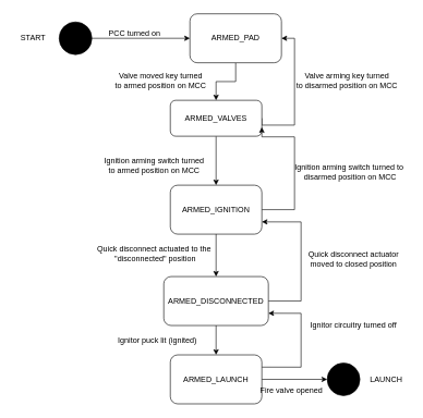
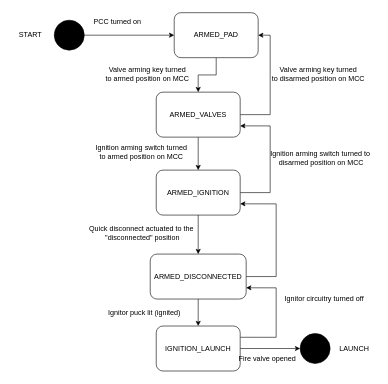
  <mxCell id="0" />
  <mxCell id="1" parent="0" />
  <mxCell id="2" style="edgeStyle=orthogonalEdgeStyle;rounded=0;orthogonalLoop=1;jettySize=auto;html=1;exitX=1;exitY=0.5;exitDx=0;exitDy=0;entryX=0;entryY=0.5;entryDx=0;entryDy=0;" edge="1" parent="1" source="3" target="5"><mxGeometry relative="1" as="geometry" /></mxCell>
  <mxCell id="3" value="" style="ellipse;whiteSpace=wrap;html=1;aspect=fixed;fillColor=#000000;" vertex="1" parent="1"><mxGeometry x="90" y="33" width="50" height="50" as="geometry" /></mxCell>
  <mxCell id="4" style="edgeStyle=orthogonalEdgeStyle;rounded=0;orthogonalLoop=1;jettySize=auto;html=1;exitX=0.5;exitY=1;exitDx=0;exitDy=0;entryX=0.5;entryY=0;entryDx=0;entryDy=0;" edge="1" parent="1" source="5" target="8"><mxGeometry relative="1" as="geometry" /></mxCell>
  <mxCell id="5" value="ARMED_PAD" style="rounded=1;whiteSpace=wrap;html=1;" vertex="1" parent="1"><mxGeometry x="290" y="20.5" width="140" height="75" as="geometry" /></mxCell>
  <mxCell id="6" style="edgeStyle=orthogonalEdgeStyle;rounded=0;orthogonalLoop=1;jettySize=auto;html=1;exitX=0.5;exitY=1;exitDx=0;exitDy=0;entryX=0.5;entryY=0;entryDx=0;entryDy=0;" edge="1" parent="1" source="8" target="11"><mxGeometry relative="1" as="geometry" /></mxCell>
  <mxCell id="7" style="edgeStyle=orthogonalEdgeStyle;rounded=0;orthogonalLoop=1;jettySize=auto;html=1;exitX=1;exitY=0.5;exitDx=0;exitDy=0;entryX=1;entryY=0.5;entryDx=0;entryDy=0;" edge="1" parent="1" source="8" target="5"><mxGeometry relative="1" as="geometry"><Array as="points"><mxPoint x="450" y="191" /><mxPoint x="450" y="58" /></Array></mxGeometry></mxCell>
- <mxCell id="8" value="ARMED_VALVES" style="rounded=1;whiteSpace=wrap;html=1;" vertex="1" parent="1"><mxGeometry x="260" y="153" width="140" height="55" as="geometry" /></mxCell>
+ <mxCell id="8" value="ARMED_VALVES" style="rounded=1;whiteSpace=wrap;html=1;" vertex="1" parent="1"><mxGeometry x="260" y="153" width="140" height="75" as="geometry" /></mxCell>
  <mxCell id="9" style="edgeStyle=orthogonalEdgeStyle;rounded=0;orthogonalLoop=1;jettySize=auto;html=1;exitX=0.5;exitY=1;exitDx=0;exitDy=0;entryX=0.5;entryY=0;entryDx=0;entryDy=0;" edge="1" parent="1" source="11" target="14"><mxGeometry relative="1" as="geometry" /></mxCell>
  <mxCell id="10" style="edgeStyle=orthogonalEdgeStyle;rounded=0;orthogonalLoop=1;jettySize=auto;html=1;exitX=1;exitY=0.5;exitDx=0;exitDy=0;entryX=1;entryY=0.75;entryDx=0;entryDy=0;" edge="1" parent="1" source="11" target="8"><mxGeometry relative="1" as="geometry"><Array as="points"><mxPoint x="450" y="321" /><mxPoint x="450" y="209" /></Array></mxGeometry></mxCell>
  <mxCell id="11" value="ARMED_IGNITION" style="rounded=1;whiteSpace=wrap;html=1;" vertex="1" parent="1"><mxGeometry x="260" y="283" width="140" height="75" as="geometry" /></mxCell>
  <mxCell id="12" style="edgeStyle=orthogonalEdgeStyle;rounded=0;orthogonalLoop=1;jettySize=auto;html=1;exitX=0.5;exitY=1;exitDx=0;exitDy=0;entryX=0.5;entryY=0;entryDx=0;entryDy=0;" edge="1" parent="1" source="14" target="17"><mxGeometry relative="1" as="geometry" /></mxCell>
  <mxCell id="13" style="edgeStyle=orthogonalEdgeStyle;rounded=0;orthogonalLoop=1;jettySize=auto;html=1;exitX=1;exitY=0.5;exitDx=0;exitDy=0;entryX=1;entryY=0.75;entryDx=0;entryDy=0;" edge="1" parent="1" source="14" target="11"><mxGeometry relative="1" as="geometry"><Array as="points"><mxPoint x="460" y="461" /><mxPoint x="460" y="339" /></Array></mxGeometry></mxCell>
  <mxCell id="14" value="ARMED_DISCONNECTED" style="rounded=1;whiteSpace=wrap;html=1;" vertex="1" parent="1"><mxGeometry x="250" y="423" width="160" height="75" as="geometry" /></mxCell>
  <mxCell id="15" style="edgeStyle=orthogonalEdgeStyle;rounded=0;orthogonalLoop=1;jettySize=auto;html=1;exitX=1;exitY=0.5;exitDx=0;exitDy=0;entryX=0;entryY=0.5;entryDx=0;entryDy=0;" edge="1" parent="1" source="17" target="18"><mxGeometry relative="1" as="geometry" /></mxCell>
  <mxCell id="16" style="edgeStyle=orthogonalEdgeStyle;rounded=0;orthogonalLoop=1;jettySize=auto;html=1;exitX=1;exitY=0.25;exitDx=0;exitDy=0;entryX=1;entryY=0.75;entryDx=0;entryDy=0;" edge="1" parent="1" source="17" target="14"><mxGeometry relative="1" as="geometry"><Array as="points"><mxPoint x="460" y="562" /><mxPoint x="460" y="479" /></Array></mxGeometry></mxCell>
- <mxCell id="17" value="ARMED_LAUNCH" style="rounded=1;whiteSpace=wrap;html=1;" vertex="1" parent="1"><mxGeometry x="260" y="543" width="140" height="75" as="geometry" /></mxCell>
+ <mxCell id="17" value="IGNITION_LAUNCH" style="rounded=1;whiteSpace=wrap;html=1;" vertex="1" parent="1"><mxGeometry x="260" y="543" width="140" height="75" as="geometry" /></mxCell>
  <mxCell id="18" value="" style="ellipse;whiteSpace=wrap;html=1;aspect=fixed;fillColor=#000000;" vertex="1" parent="1"><mxGeometry x="500" y="555.5" width="50" height="50" as="geometry" /></mxCell>
- <mxCell id="19" value="PCC turned on" style="text;html=1;align=center;verticalAlign=middle;resizable=0;points=[];autosize=1;strokeColor=none;fillColor=none;" vertex="1" parent="1"><mxGeometry x="160" y="35.5" width="90" height="30" as="geometry" /></mxCell>
- <mxCell id="20" value="&lt;div&gt;Valve moved key turned&lt;/div&gt;&lt;div&gt;to armed position on MCC&lt;/div&gt;" style="text;html=1;align=center;verticalAlign=middle;resizable=0;points=[];autosize=1;strokeColor=none;fillColor=none;" vertex="1" parent="1"><mxGeometry x="170" y="103" width="150" height="40" as="geometry" /></mxCell>
+ <mxCell id="19" value="PCC turned on" style="text;html=1;align=center;verticalAlign=middle;resizable=0;points=[];autosize=1;strokeColor=none;fillColor=none;" vertex="1" parent="1"><mxGeometry x="150" y="20.5" width="90" height="30" as="geometry" /></mxCell>
+ <mxCell id="20" value="&lt;div&gt;Valve arming key turned&lt;/div&gt;&lt;div&gt;to armed position on MCC&lt;/div&gt;" style="text;html=1;align=center;verticalAlign=middle;resizable=0;points=[];autosize=1;strokeColor=none;fillColor=none;" vertex="1" parent="1"><mxGeometry x="170" y="103" width="150" height="40" as="geometry" /></mxCell>
  <mxCell id="21" value="&lt;div&gt;Ignition arming switch turned&lt;/div&gt;&lt;div&gt;to armed position on MCC&lt;/div&gt;" style="text;html=1;align=center;verticalAlign=middle;resizable=0;points=[];autosize=1;strokeColor=none;fillColor=none;" vertex="1" parent="1"><mxGeometry x="155" y="233" width="160" height="40" as="geometry" /></mxCell>
  <mxCell id="22" value="&lt;div&gt;Quick disconnect actuated to the&lt;/div&gt;&lt;div&gt;&amp;nbsp;&quot;disconnected&quot; position&lt;/div&gt;" style="text;html=1;align=center;verticalAlign=middle;resizable=0;points=[];autosize=1;strokeColor=none;fillColor=none;" vertex="1" parent="1"><mxGeometry x="145" y="368" width="180" height="40" as="geometry" /></mxCell>
  <mxCell id="23" value="Ignitor puck lit (ignited)" style="text;html=1;align=center;verticalAlign=middle;resizable=0;points=[];autosize=1;strokeColor=none;fillColor=none;" vertex="1" parent="1"><mxGeometry x="170" y="505.5" width="140" height="30" as="geometry" /></mxCell>
  <mxCell id="24" value="&lt;div&gt;Fire valve opened&lt;/div&gt;" style="text;html=1;align=center;verticalAlign=middle;resizable=0;points=[];autosize=1;strokeColor=none;fillColor=none;" vertex="1" parent="1"><mxGeometry x="390" y="583" width="110" height="30" as="geometry" /></mxCell>
  <mxCell id="25" value="LAUNCH" style="text;html=1;align=center;verticalAlign=middle;resizable=0;points=[];autosize=1;strokeColor=none;fillColor=none;" vertex="1" parent="1"><mxGeometry x="555" y="565.5" width="70" height="30" as="geometry" /></mxCell>
  <mxCell id="26" value="START" style="text;html=1;align=center;verticalAlign=middle;resizable=0;points=[];autosize=1;strokeColor=none;fillColor=none;" vertex="1" parent="1"><mxGeometry x="20" y="43" width="60" height="30" as="geometry" /></mxCell>
  <mxCell id="27" value="&lt;div&gt;Valve arming key turned&lt;/div&gt;&lt;div&gt;to disarmed position on MCC&lt;/div&gt;" style="text;html=1;align=center;verticalAlign=middle;resizable=0;points=[];autosize=1;strokeColor=none;fillColor=none;" vertex="1" parent="1"><mxGeometry x="450" y="103" width="160" height="40" as="geometry" /></mxCell>
  <mxCell id="28" value="&lt;div&gt;Ignition arming switch turned to&amp;nbsp;&lt;/div&gt;&lt;div&gt;disarmed position on MCC&lt;/div&gt;" style="text;html=1;align=center;verticalAlign=middle;resizable=0;points=[];autosize=1;strokeColor=none;fillColor=none;" vertex="1" parent="1"><mxGeometry x="445" y="243" width="180" height="40" as="geometry" /></mxCell>
- <mxCell id="29" value="&lt;div&gt;Quick disconnect actuator&lt;/div&gt;&lt;div&gt;moved to closed position&lt;/div&gt;" style="text;html=1;align=center;verticalAlign=middle;resizable=0;points=[];autosize=1;strokeColor=none;fillColor=none;" vertex="1" parent="1"><mxGeometry x="465" y="376" width="150" height="40" as="geometry" /></mxCell>
  <mxCell id="30" value="Ignitor circuitry turned off" style="text;html=1;align=center;verticalAlign=middle;resizable=0;points=[];autosize=1;strokeColor=none;fillColor=none;" vertex="1" parent="1"><mxGeometry x="465" y="483" width="150" height="30" as="geometry" /></mxCell>
